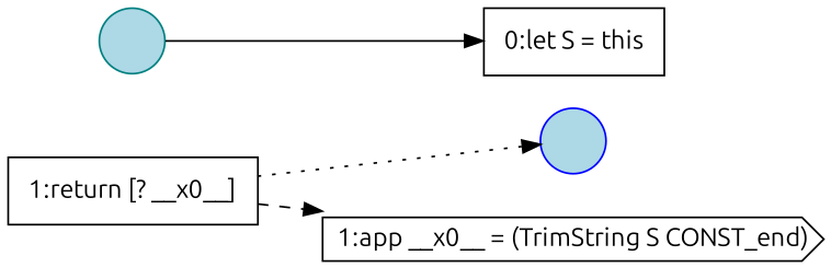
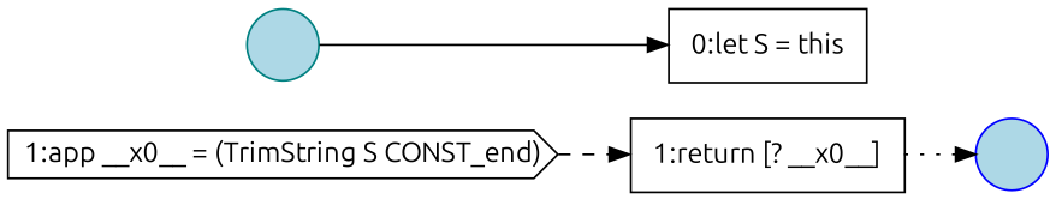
  digraph {
    fontname=Ubuntu
    rankdir=LR
    node [color=black fillcolor=white fontname=Ubuntu shape=circle style=filled]
    edge [color=black fontname=Ubuntu]
    n1 [color=blue fillcolor=lightblue label=" "]
    n2 [label=<<font color="black">1:app __x0__ = (TrimString S CONST_end)</font>> shape=cds]
    n3 [label=<<font color="black">     <table border="0" cellborder="1" cellspacing="0" cellpadding="10">       <tr><td align="left">1:return [? __x0__]</td></tr>     </table>   </font>> margin=0 shape=none]
    n4 [label=<<font color="black">     <table border="0" cellborder="1" cellspacing="0" cellpadding="10">       <tr><td align="left">0:let S = this</td></tr>     </table>   </font>> margin=0 shape=none]
    n5 [color=teal fillcolor=lightblue label=" "]
-   n3 -> n2 [style=dashed]
+   n2 -> n3 [style=dashed]
    n3 -> n1 [style=dotted]
    n5 -> n4 [style=solid]
  }
